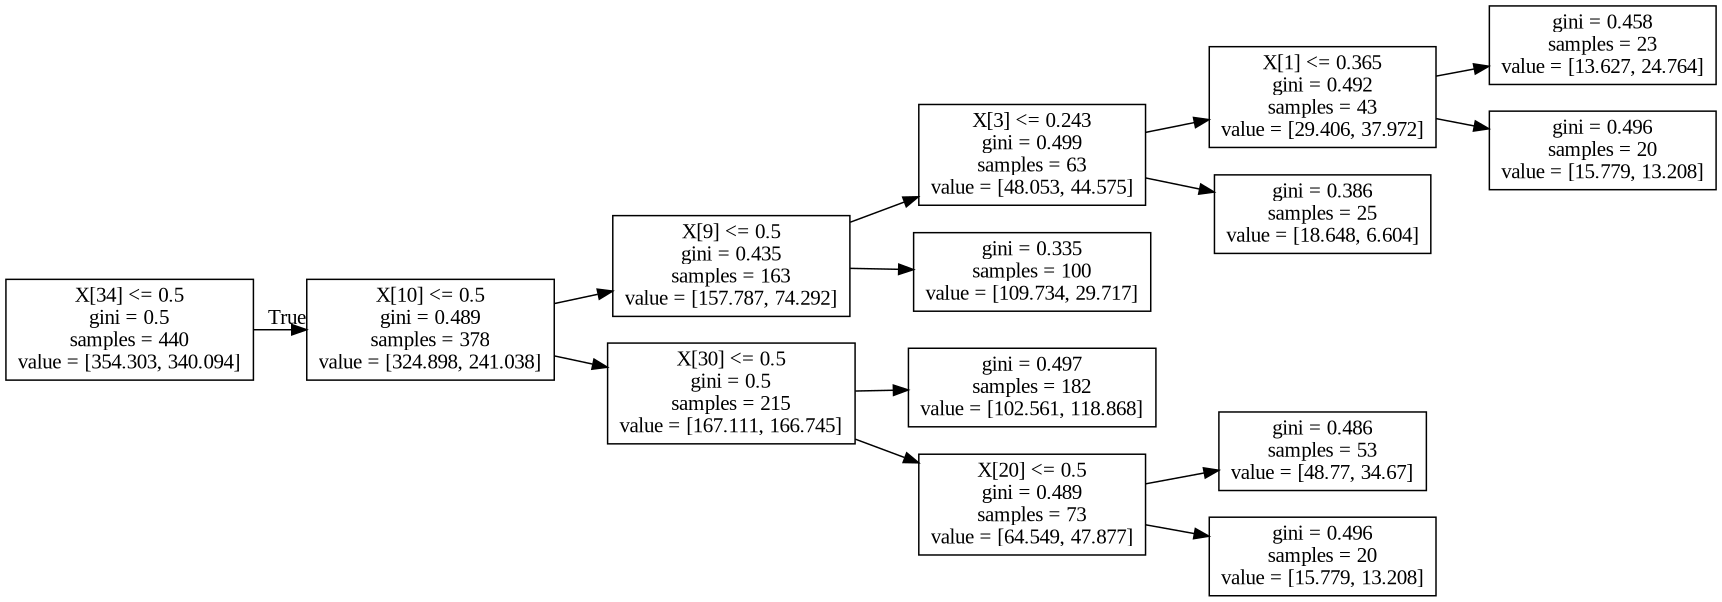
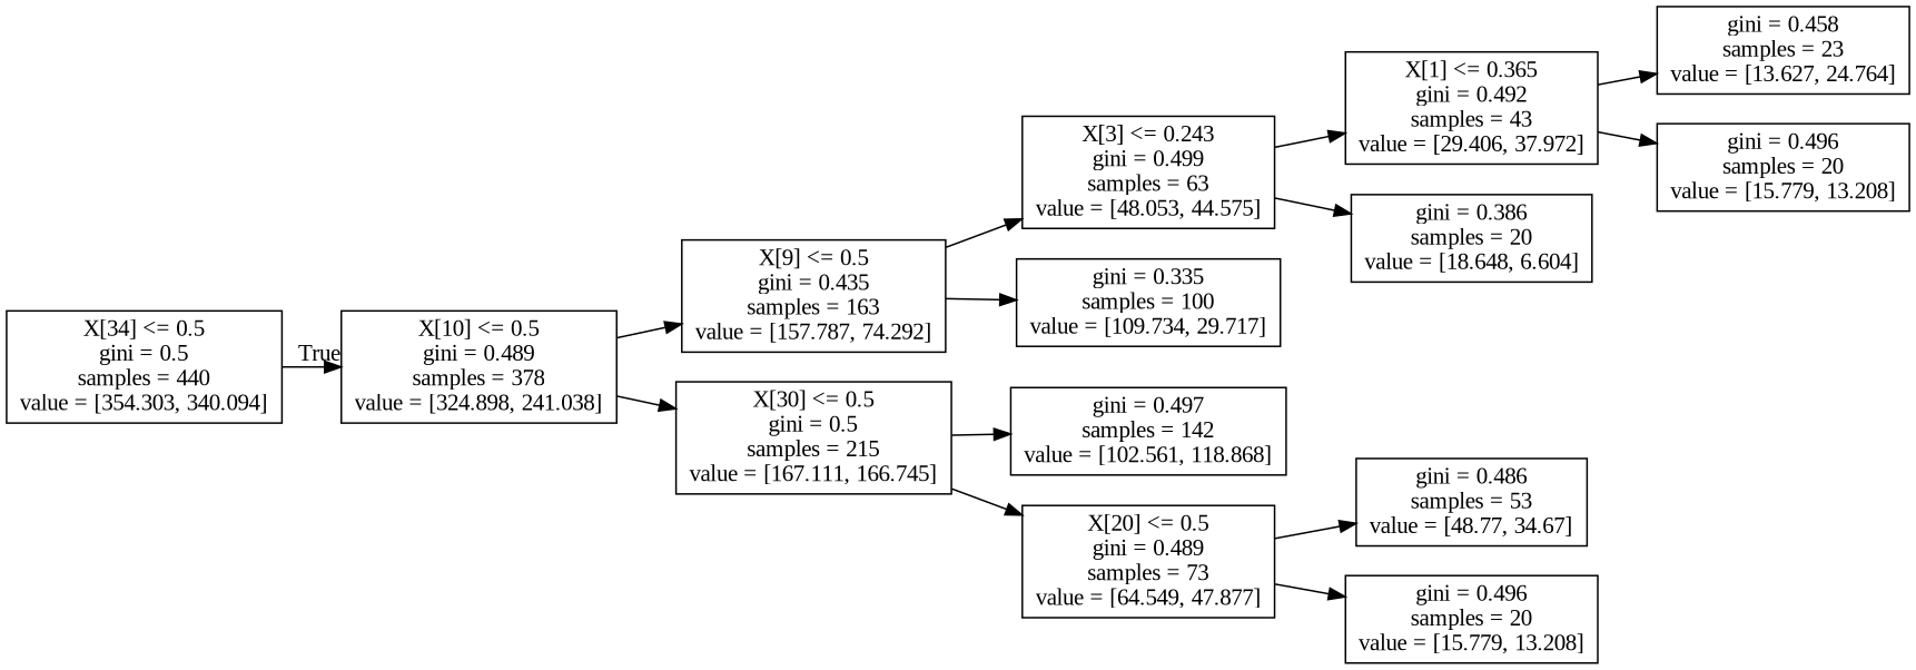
  digraph {
    fontname="Liberation Serif"
    rankdir=LR
    node [fontname="Liberation Serif" shape=box]
    edge [fontname="Liberation Serif"]
    n1 [label="X[34] <= 0.5\ngini = 0.5\nsamples = 440\nvalue = [354.303, 340.094]"]
    n2 [label="X[10] <= 0.5\ngini = 0.489\nsamples = 378\nvalue = [324.898, 241.038]"]
    n3 [label="X[9] <= 0.5\ngini = 0.435\nsamples = 163\nvalue = [157.787, 74.292]"]
    n4 [label="X[30] <= 0.5\ngini = 0.5\nsamples = 215\nvalue = [167.111, 166.745]"]
    n5 [label="X[3] <= 0.243\ngini = 0.499\nsamples = 63\nvalue = [48.053, 44.575]"]
    n6 [label="gini = 0.335\nsamples = 100\nvalue = [109.734, 29.717]"]
-   n7 [label="gini = 0.497\nsamples = 182\nvalue = [102.561, 118.868]"]
+   n7 [label="gini = 0.497\nsamples = 142\nvalue = [102.561, 118.868]"]
    n8 [label="X[20] <= 0.5\ngini = 0.489\nsamples = 73\nvalue = [64.549, 47.877]"]
    n9 [label="X[1] <= 0.365\ngini = 0.492\nsamples = 43\nvalue = [29.406, 37.972]"]
-   n10 [label="gini = 0.386\nsamples = 25\nvalue = [18.648, 6.604]"]
+   n10 [label="gini = 0.386\nsamples = 20\nvalue = [18.648, 6.604]"]
    n11 [label="gini = 0.458\nsamples = 23\nvalue = [13.627, 24.764]"]
    n12 [label="gini = 0.496\nsamples = 20\nvalue = [15.779, 13.208]"]
    n13 [label="gini = 0.486\nsamples = 53\nvalue = [48.77, 34.67]"]
    n14 [label="gini = 0.496\nsamples = 20\nvalue = [15.779, 13.208]"]
    n1 -> n2 [headlabel=True labelangle=45 labeldistance=2.5]
    n2 -> n3
    n2 -> n4
    n3 -> n5
    n3 -> n6
    n4 -> n7
    n4 -> n8
    n5 -> n9
    n5 -> n10
    n8 -> n13
    n8 -> n14
    n9 -> n11
    n9 -> n12
  }
